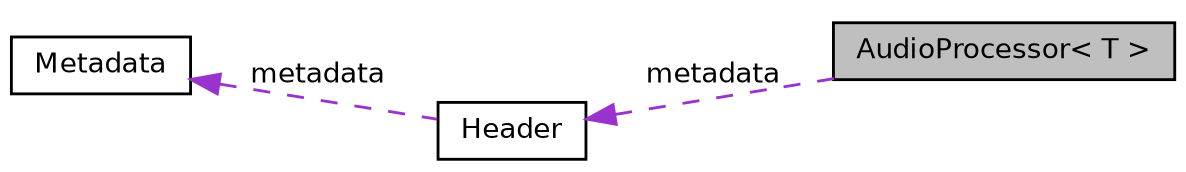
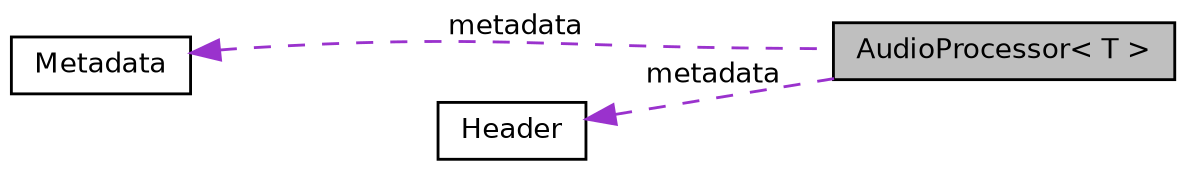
  digraph {
    rankdir=LR
    node [color=black fillcolor=white fontname=Helvetica fontsize=10 shape=record style=filled]
    edge [color=darkorchid3 dir=back fontname=Helvetica fontsize=10 labelfontname=Helvetica labelfontsize=10 style=dashed]
    n1 [fillcolor=grey75 fontcolor=black height=0.2 label="AudioProcessor\< T \>" width=0.4]
    n2 [height=0.2 label=Metadata width=0.4]
    n3 [height=0.2 label=Header width=0.4]
-   n2 -> n3 [label=" metadata"]
+   n2 -> n1 [label=" metadata"]
    n3 -> n1 [label=" metadata"]
  }
